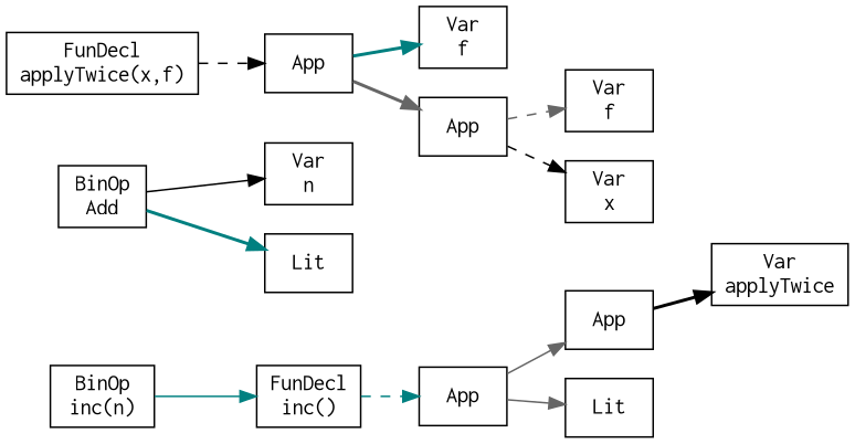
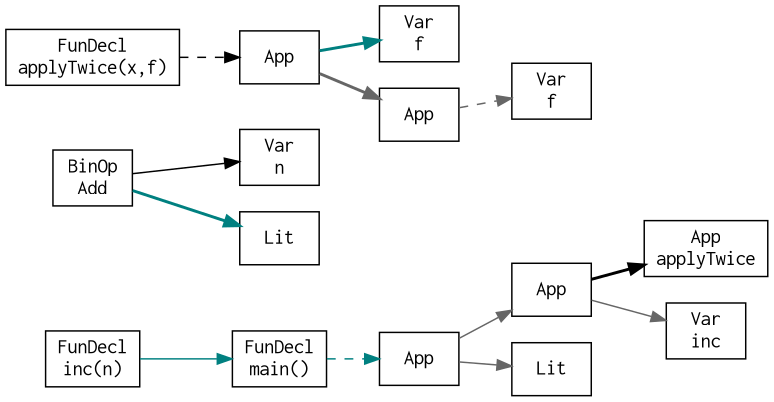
  digraph {
    rankdir=LR
    node [fontname=Courier shape=box]
    edge [color=gray40 style=solid]
-   n1 [label="FunDecl\ninc()"]
+   n1 [label="FunDecl\nmain()"]
    n2 [label=App]
    n3 [label=App]
    n4 [label=Lit]
-   n5 [label="Var\napplyTwice"]
-   n7 [label="BinOp\ninc(n)"]
+   n5 [label="App\napplyTwice"]
+   n6 [label="Var\ninc"]
+   n7 [label="FunDecl\ninc(n)"]
    n8 [label="BinOp\nAdd"]
    n9 [label="Var\nn"]
    n10 [label=Lit]
    n11 [label="FunDecl\napplyTwice(x,f)"]
    n12 [label=App]
    n13 [label="Var\nf"]
    n14 [label=App]
    n15 [label="Var\nf"]
-   n16 [label="Var\nx"]
    n1 -> n2 [color=teal style=dashed]
    n2 -> n3
    n2 -> n4
    n3 -> n5 [color=black style=bold]
+   n3 -> n6
    n7 -> n1 [color=teal]
    n8 -> n9 [color=black]
    n8 -> n10 [color=teal style=bold]
    n11 -> n12 [color=black style=dashed]
    n12 -> n13 [color=teal style=bold]
    n12 -> n14 [style=bold]
    n14 -> n15 [style=dashed]
-   n14 -> n16 [color=black style=dashed]
  }
